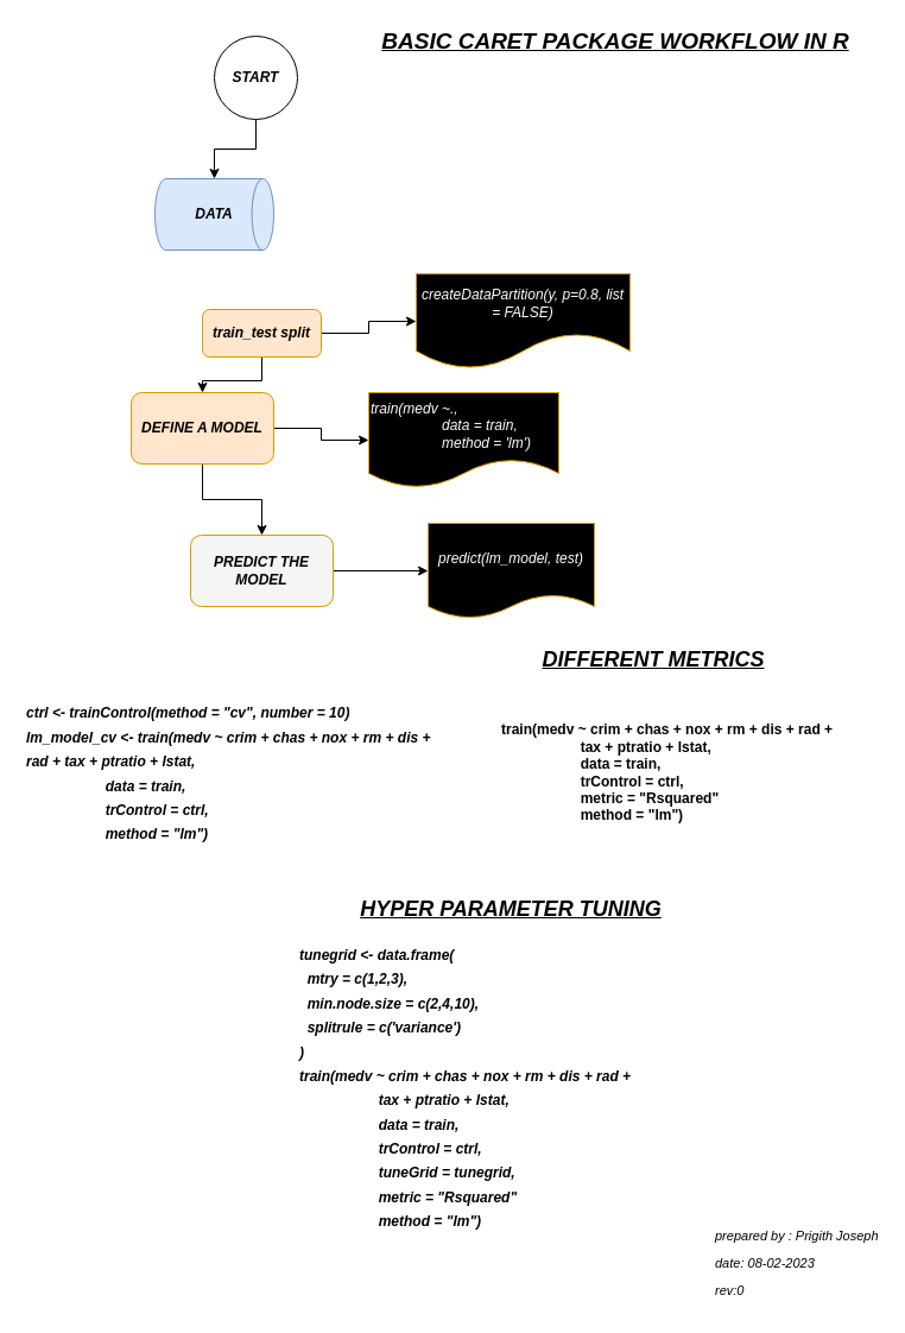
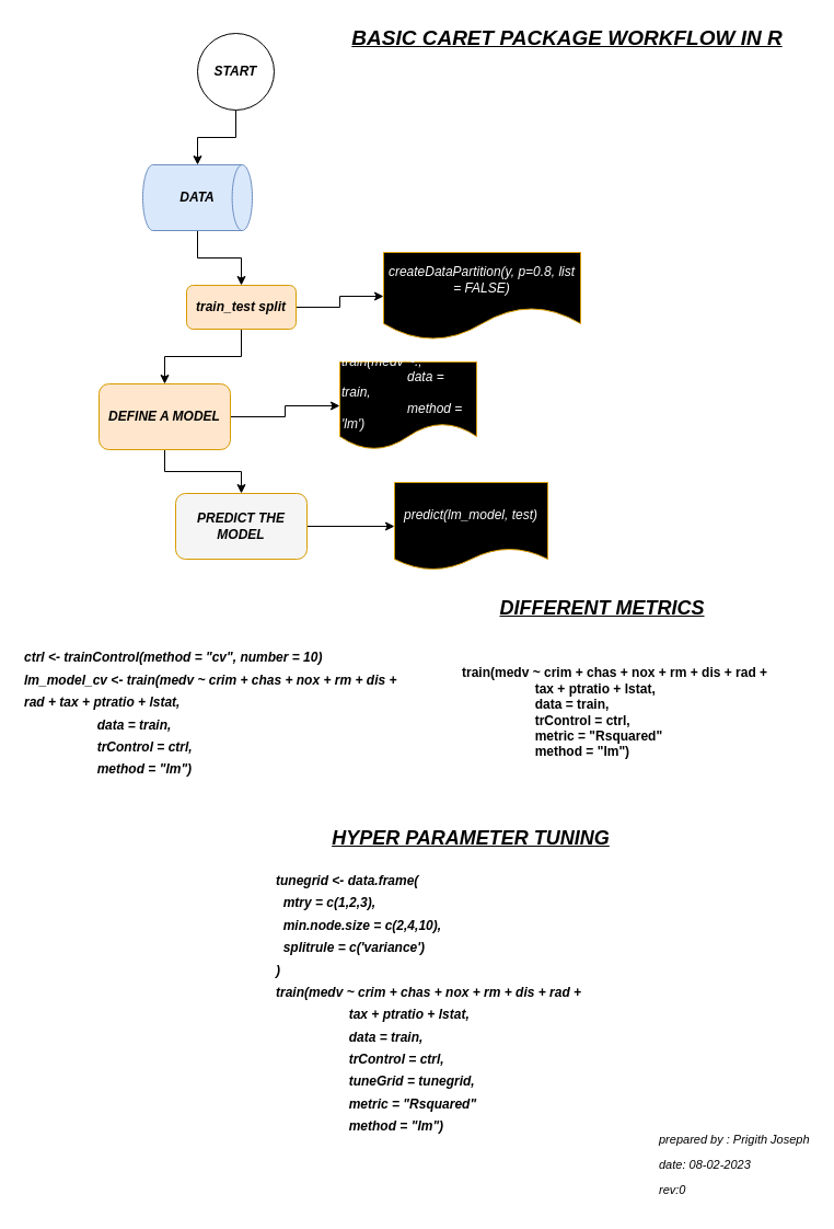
  <mxCell id="0" />
  <mxCell id="1" parent="0" />
  <mxCell id="2" value="" style="edgeStyle=orthogonalEdgeStyle;rounded=0;orthogonalLoop=1;jettySize=auto;html=1;" edge="1" parent="1" source="3" target="5"><mxGeometry relative="1" as="geometry" /></mxCell>
  <mxCell id="3" value="&lt;b&gt;&lt;i&gt;START&lt;/i&gt;&lt;/b&gt;" style="strokeWidth=1;html=1;shape=mxgraph.flowchart.start_2;whiteSpace=wrap;" vertex="1" parent="1"><mxGeometry x="180" y="30" width="70" height="70" as="geometry" /></mxCell>
+ <mxCell id="4" value="" style="edgeStyle=orthogonalEdgeStyle;rounded=0;orthogonalLoop=1;jettySize=auto;html=1;" edge="1" parent="1" source="5" target="8"><mxGeometry relative="1" as="geometry" /></mxCell>
  <mxCell id="5" value="&lt;b&gt;&lt;i&gt;DATA&lt;/i&gt;&lt;/b&gt;" style="strokeWidth=1;html=1;shape=mxgraph.flowchart.direct_data;whiteSpace=wrap;fillColor=#dae8fc;strokeColor=#6c8ebf;" vertex="1" parent="1"><mxGeometry x="130" y="150" width="100" height="60" as="geometry" /></mxCell>
  <mxCell id="6" value="" style="edgeStyle=orthogonalEdgeStyle;rounded=0;orthogonalLoop=1;jettySize=auto;html=1;" edge="1" parent="1" source="8" target="11"><mxGeometry relative="1" as="geometry" /></mxCell>
  <mxCell id="7" value="" style="edgeStyle=orthogonalEdgeStyle;rounded=0;orthogonalLoop=1;jettySize=auto;html=1;" edge="1" parent="1" source="8" target="14"><mxGeometry relative="1" as="geometry" /></mxCell>
  <mxCell id="8" value="&lt;b&gt;&lt;i&gt;train_test split&lt;/i&gt;&lt;/b&gt;" style="rounded=1;whiteSpace=wrap;html=1;fillColor=#ffe6cc;strokeColor=#d79b00;strokeWidth=1;" vertex="1" parent="1"><mxGeometry x="170" y="260" width="100" height="40" as="geometry" /></mxCell>
  <mxCell id="9" value="" style="edgeStyle=orthogonalEdgeStyle;rounded=0;orthogonalLoop=1;jettySize=auto;html=1;" edge="1" parent="1" source="11" target="13"><mxGeometry relative="1" as="geometry" /></mxCell>
  <mxCell id="10" value="" style="edgeStyle=orthogonalEdgeStyle;rounded=0;orthogonalLoop=1;jettySize=auto;html=1;fontColor=#FFFFFF;" edge="1" parent="1" source="11" target="15"><mxGeometry relative="1" as="geometry" /></mxCell>
- <mxCell id="11" value="&lt;b&gt;&lt;i&gt;DEFINE A MODEL&lt;/i&gt;&lt;/b&gt;" style="rounded=1;whiteSpace=wrap;html=1;fillColor=#ffe6cc;strokeColor=#d79b00;strokeWidth=1;" vertex="1" parent="1"><mxGeometry x="110" y="330" width="120" height="60" as="geometry" /></mxCell>
+ <mxCell id="11" value="&lt;b&gt;&lt;i&gt;DEFINE A MODEL&lt;/i&gt;&lt;/b&gt;" style="rounded=1;whiteSpace=wrap;html=1;fillColor=#ffe6cc;strokeColor=#d79b00;strokeWidth=1;" vertex="1" parent="1"><mxGeometry x="90" y="350" width="120" height="60" as="geometry" /></mxCell>
  <mxCell id="12" value="" style="edgeStyle=orthogonalEdgeStyle;rounded=0;orthogonalLoop=1;jettySize=auto;html=1;fontColor=#FFFFFF;" edge="1" parent="1" source="13" target="16"><mxGeometry relative="1" as="geometry" /></mxCell>
  <mxCell id="13" value="&lt;b&gt;&lt;i&gt;PREDICT THE MODEL&lt;/i&gt;&lt;/b&gt;" style="rounded=1;whiteSpace=wrap;html=1;fillColor=#f5f5f5;strokeColor=#d79b00;strokeWidth=1;" vertex="1" parent="1"><mxGeometry x="160" y="450" width="120" height="60" as="geometry" /></mxCell>
  <mxCell id="14" value="&lt;font color=&quot;#ffffff&quot;&gt;&lt;i&gt;createDataPartition(y, p=0.8, list = FALSE)&lt;/i&gt;&lt;/font&gt;" style="shape=document;whiteSpace=wrap;html=1;boundedLbl=1;fillColor=#000000;strokeColor=#d79b00;rounded=1;strokeWidth=1;size=0.375;" vertex="1" parent="1"><mxGeometry x="350" y="230" width="180" height="80" as="geometry" /></mxCell>
- <mxCell id="15" value="&lt;div&gt;&lt;i&gt;&lt;font color=&quot;#ffffff&quot;&gt;train(medv ~.,&lt;/font&gt;&lt;/i&gt;&lt;/div&gt;&lt;div&gt;&lt;i&gt;&lt;font color=&quot;#ffffff&quot;&gt;&amp;nbsp; &amp;nbsp; &amp;nbsp; &amp;nbsp; &amp;nbsp; &amp;nbsp; &amp;nbsp; &amp;nbsp; &amp;nbsp; data = train,&lt;/font&gt;&lt;/i&gt;&lt;/div&gt;&lt;div&gt;&lt;i&gt;&lt;font color=&quot;#ffffff&quot;&gt;&amp;nbsp; &amp;nbsp; &amp;nbsp; &amp;nbsp; &amp;nbsp; &amp;nbsp; &amp;nbsp; &amp;nbsp; &amp;nbsp; method = 'lm')&lt;/font&gt;&lt;/i&gt;&lt;/div&gt;" style="shape=document;whiteSpace=wrap;html=1;boundedLbl=1;fillColor=#000000;strokeColor=#d79b00;rounded=1;strokeWidth=1;align=left;" vertex="1" parent="1"><mxGeometry x="310" y="330" width="160" height="80" as="geometry" /></mxCell>
+ <mxCell id="15" value="&lt;div&gt;&lt;i&gt;&lt;font color=&quot;#ffffff&quot;&gt;train(medv ~.,&lt;/font&gt;&lt;/i&gt;&lt;/div&gt;&lt;div&gt;&lt;i&gt;&lt;font color=&quot;#ffffff&quot;&gt;&amp;nbsp; &amp;nbsp; &amp;nbsp; &amp;nbsp; &amp;nbsp; &amp;nbsp; &amp;nbsp; &amp;nbsp; &amp;nbsp; data = train,&lt;/font&gt;&lt;/i&gt;&lt;/div&gt;&lt;div&gt;&lt;i&gt;&lt;font color=&quot;#ffffff&quot;&gt;&amp;nbsp; &amp;nbsp; &amp;nbsp; &amp;nbsp; &amp;nbsp; &amp;nbsp; &amp;nbsp; &amp;nbsp; &amp;nbsp; method = 'lm')&lt;/font&gt;&lt;/i&gt;&lt;/div&gt;" style="shape=document;whiteSpace=wrap;html=1;boundedLbl=1;fillColor=#000000;strokeColor=#d79b00;rounded=1;strokeWidth=1;align=left;" vertex="1" parent="1"><mxGeometry x="310" y="330" width="125" height="80" as="geometry" /></mxCell>
  <mxCell id="16" value="&lt;i&gt;&lt;font color=&quot;#ffffff&quot;&gt;predict(lm_model, test)&lt;/font&gt;&lt;/i&gt;" style="shape=document;whiteSpace=wrap;html=1;boundedLbl=1;fillColor=#000000;strokeColor=#d79b00;rounded=1;strokeWidth=1;size=0.25;" vertex="1" parent="1"><mxGeometry x="360" y="440" width="140" height="80" as="geometry" /></mxCell>
  <mxCell id="17" value="&lt;div&gt;&lt;span style=&quot;font-size: 12px&quot;&gt;&lt;i&gt;&lt;b&gt;ctrl &amp;lt;- trainControl(method = &quot;cv&quot;, number = 10)&lt;/b&gt;&lt;/i&gt;&lt;/span&gt;&lt;/div&gt;&lt;div&gt;&lt;span style=&quot;font-size: 12px&quot;&gt;&lt;i&gt;&lt;b&gt;lm_model_cv &amp;lt;- train(medv ~ crim + chas + nox + rm + dis + rad +&amp;nbsp;&lt;/b&gt;&lt;/i&gt;&lt;/span&gt;&lt;i style=&quot;font-size: 12px&quot;&gt;&lt;b&gt;tax + ptratio + lstat,&lt;/b&gt;&lt;/i&gt;&lt;/div&gt;&lt;div&gt;&lt;span style=&quot;font-size: 12px&quot;&gt;&lt;i&gt;&lt;b&gt;&amp;nbsp; &amp;nbsp; &amp;nbsp; &amp;nbsp; &amp;nbsp; &amp;nbsp; &amp;nbsp; &amp;nbsp; &amp;nbsp; &amp;nbsp; data = train,&lt;/b&gt;&lt;/i&gt;&lt;/span&gt;&lt;/div&gt;&lt;div&gt;&lt;span style=&quot;font-size: 12px&quot;&gt;&lt;i&gt;&lt;b&gt;&amp;nbsp; &amp;nbsp; &amp;nbsp; &amp;nbsp; &amp;nbsp; &amp;nbsp; &amp;nbsp; &amp;nbsp; &amp;nbsp; &amp;nbsp; trControl = ctrl,&lt;/b&gt;&lt;/i&gt;&lt;/span&gt;&lt;/div&gt;&lt;div&gt;&lt;span style=&quot;font-size: 12px&quot;&gt;&lt;i&gt;&lt;b&gt;&amp;nbsp; &amp;nbsp; &amp;nbsp; &amp;nbsp; &amp;nbsp; &amp;nbsp; &amp;nbsp; &amp;nbsp; &amp;nbsp; &amp;nbsp; method = &quot;lm&quot;)&lt;/b&gt;&lt;/i&gt;&lt;/span&gt;&lt;/div&gt;" style="text;html=1;strokeColor=none;fillColor=#FFFFFF;align=left;verticalAlign=middle;whiteSpace=wrap;rounded=0;fontSize=17;fontColor=#000000;" vertex="1" parent="1"><mxGeometry x="20" y="580" width="350" height="140" as="geometry" /></mxCell>
  <mxCell id="18" value="&lt;font color=&quot;#000000&quot; size=&quot;1&quot;&gt;&lt;b&gt;&lt;i style=&quot;font-size: 18px&quot;&gt;&lt;u&gt;DIFFERENT METRICS&lt;/u&gt;&lt;/i&gt;&lt;/b&gt;&lt;/font&gt;" style="text;html=1;strokeColor=none;fillColor=none;align=center;verticalAlign=middle;whiteSpace=wrap;rounded=0;fontColor=#FFFFFF;" vertex="1" parent="1"><mxGeometry x="420" y="540" width="260" height="30" as="geometry" /></mxCell>
  <mxCell id="19" value="&lt;div style=&quot;font-size: 12px&quot;&gt;&lt;div&gt;&lt;b&gt;train(medv ~ crim + chas + nox + rm + dis + rad +&amp;nbsp;&lt;/b&gt;&lt;/div&gt;&lt;div&gt;&lt;b&gt;&amp;nbsp; &amp;nbsp; &amp;nbsp; &amp;nbsp; &amp;nbsp; &amp;nbsp; &amp;nbsp; &amp;nbsp; &amp;nbsp; &amp;nbsp; tax + ptratio + lstat,&lt;/b&gt;&lt;/div&gt;&lt;div&gt;&lt;b&gt;&amp;nbsp; &amp;nbsp; &amp;nbsp; &amp;nbsp; &amp;nbsp; &amp;nbsp; &amp;nbsp; &amp;nbsp; &amp;nbsp; &amp;nbsp; data = train,&lt;/b&gt;&lt;/div&gt;&lt;div&gt;&lt;b&gt;&amp;nbsp; &amp;nbsp; &amp;nbsp; &amp;nbsp; &amp;nbsp; &amp;nbsp; &amp;nbsp; &amp;nbsp; &amp;nbsp; &amp;nbsp; trControl = ctrl,&lt;/b&gt;&lt;/div&gt;&lt;div&gt;&lt;b&gt;&amp;nbsp; &amp;nbsp; &amp;nbsp; &amp;nbsp; &amp;nbsp; &amp;nbsp; &amp;nbsp; &amp;nbsp; &amp;nbsp; &amp;nbsp; metric = &quot;Rsquared&quot;&lt;/b&gt;&lt;/div&gt;&lt;div&gt;&lt;b&gt;&amp;nbsp; &amp;nbsp; &amp;nbsp; &amp;nbsp; &amp;nbsp; &amp;nbsp; &amp;nbsp; &amp;nbsp; &amp;nbsp; &amp;nbsp; method = &quot;lm&quot;)&lt;/b&gt;&lt;/div&gt;&lt;/div&gt;" style="text;html=1;strokeColor=none;fillColor=#FFFFFF;align=left;verticalAlign=middle;whiteSpace=wrap;rounded=0;fontSize=17;fontColor=#000000;" vertex="1" parent="1"><mxGeometry x="420" y="580" width="310" height="140" as="geometry" /></mxCell>
  <mxCell id="20" value="&lt;font color=&quot;#000000&quot; size=&quot;1&quot;&gt;&lt;b&gt;&lt;i style=&quot;font-size: 18px&quot;&gt;&lt;u&gt;HYPER PARAMETER TUNING&lt;/u&gt;&lt;/i&gt;&lt;/b&gt;&lt;/font&gt;" style="text;html=1;strokeColor=none;fillColor=none;align=center;verticalAlign=middle;whiteSpace=wrap;rounded=0;fontColor=#FFFFFF;" vertex="1" parent="1"><mxGeometry x="300" y="750" width="260" height="30" as="geometry" /></mxCell>
  <mxCell id="21" value="&lt;div&gt;&lt;span style=&quot;font-size: 12px&quot;&gt;&lt;i&gt;&lt;b&gt;tunegrid &amp;lt;- data.frame(&lt;/b&gt;&lt;/i&gt;&lt;/span&gt;&lt;/div&gt;&lt;div&gt;&lt;span style=&quot;font-size: 12px&quot;&gt;&lt;i&gt;&lt;b&gt;&amp;nbsp; mtry = c(1,2,3),&lt;/b&gt;&lt;/i&gt;&lt;/span&gt;&lt;/div&gt;&lt;div&gt;&lt;span style=&quot;font-size: 12px&quot;&gt;&lt;i&gt;&lt;b&gt;&amp;nbsp; min.node.size = c(2,4,10),&lt;/b&gt;&lt;/i&gt;&lt;/span&gt;&lt;/div&gt;&lt;div&gt;&lt;span style=&quot;font-size: 12px&quot;&gt;&lt;i&gt;&lt;b&gt;&amp;nbsp; splitrule = c('variance')&lt;/b&gt;&lt;/i&gt;&lt;/span&gt;&lt;/div&gt;&lt;div&gt;&lt;span style=&quot;font-size: 12px&quot;&gt;&lt;i&gt;&lt;b&gt;)&lt;/b&gt;&lt;/i&gt;&lt;/span&gt;&lt;/div&gt;&lt;div&gt;&lt;span style=&quot;font-size: 12px&quot;&gt;&lt;i&gt;&lt;b&gt;train(medv ~ crim + chas + nox + rm + dis + rad +&amp;nbsp;&lt;/b&gt;&lt;/i&gt;&lt;/span&gt;&lt;/div&gt;&lt;div&gt;&lt;span style=&quot;font-size: 12px&quot;&gt;&lt;i&gt;&lt;b&gt;&amp;nbsp; &amp;nbsp; &amp;nbsp; &amp;nbsp; &amp;nbsp; &amp;nbsp; &amp;nbsp; &amp;nbsp; &amp;nbsp; &amp;nbsp; tax + ptratio + lstat,&lt;/b&gt;&lt;/i&gt;&lt;/span&gt;&lt;/div&gt;&lt;div&gt;&lt;span style=&quot;font-size: 12px&quot;&gt;&lt;i&gt;&lt;b&gt;&amp;nbsp; &amp;nbsp; &amp;nbsp; &amp;nbsp; &amp;nbsp; &amp;nbsp; &amp;nbsp; &amp;nbsp; &amp;nbsp; &amp;nbsp; data = train,&lt;/b&gt;&lt;/i&gt;&lt;/span&gt;&lt;/div&gt;&lt;div&gt;&lt;span style=&quot;font-size: 12px&quot;&gt;&lt;i&gt;&lt;b&gt;&amp;nbsp; &amp;nbsp; &amp;nbsp; &amp;nbsp; &amp;nbsp; &amp;nbsp; &amp;nbsp; &amp;nbsp; &amp;nbsp; &amp;nbsp; trControl = ctrl,&lt;/b&gt;&lt;/i&gt;&lt;/span&gt;&lt;/div&gt;&lt;div&gt;&lt;span style=&quot;font-size: 12px&quot;&gt;&lt;i&gt;&lt;b&gt;&amp;nbsp; &amp;nbsp; &amp;nbsp; &amp;nbsp; &amp;nbsp; &amp;nbsp; &amp;nbsp; &amp;nbsp; &amp;nbsp; &amp;nbsp; tuneGrid = tunegrid,&lt;/b&gt;&lt;/i&gt;&lt;/span&gt;&lt;/div&gt;&lt;div&gt;&lt;span style=&quot;font-size: 12px&quot;&gt;&lt;i&gt;&lt;b&gt;&amp;nbsp; &amp;nbsp; &amp;nbsp; &amp;nbsp; &amp;nbsp; &amp;nbsp; &amp;nbsp; &amp;nbsp; &amp;nbsp; &amp;nbsp; metric = &quot;Rsquared&quot;&lt;/b&gt;&lt;/i&gt;&lt;/span&gt;&lt;/div&gt;&lt;div&gt;&lt;span style=&quot;font-size: 12px&quot;&gt;&lt;i&gt;&lt;b&gt;&amp;nbsp; &amp;nbsp; &amp;nbsp; &amp;nbsp; &amp;nbsp; &amp;nbsp; &amp;nbsp; &amp;nbsp; &amp;nbsp; &amp;nbsp; method = &quot;lm&quot;)&lt;/b&gt;&lt;/i&gt;&lt;/span&gt;&lt;/div&gt;&lt;div&gt;&lt;br&gt;&lt;/div&gt;" style="text;html=1;strokeColor=none;fillColor=#FFFFFF;align=left;verticalAlign=middle;whiteSpace=wrap;rounded=0;fontSize=17;fontColor=#000000;" vertex="1" parent="1"><mxGeometry x="250" y="790" width="330" height="270" as="geometry" /></mxCell>
  <mxCell id="22" value="&lt;b&gt;&lt;i&gt;&lt;font style=&quot;font-size: 19px&quot;&gt;&lt;u&gt;BASIC CARET PACKAGE WORKFLOW IN R&lt;/u&gt;&lt;/font&gt;&lt;/i&gt;&lt;/b&gt;" style="text;html=1;strokeColor=none;fillColor=none;align=center;verticalAlign=middle;whiteSpace=wrap;rounded=0;fontSize=12;fontColor=#000000;" vertex="1" parent="1"><mxGeometry x="320" y="20" width="396" height="30" as="geometry" /></mxCell>
  <mxCell id="23" value="&lt;font style=&quot;font-size: 11px&quot;&gt;&lt;i&gt;prepared by : Prigith Joseph&lt;br&gt;date: 08-02-2023&lt;br&gt;rev:0&lt;/i&gt;&lt;/font&gt;" style="text;whiteSpace=wrap;html=1;fontSize=19;fontColor=#000000;" vertex="1" parent="1"><mxGeometry x="600" y="1020" width="140" height="80" as="geometry" /></mxCell>
